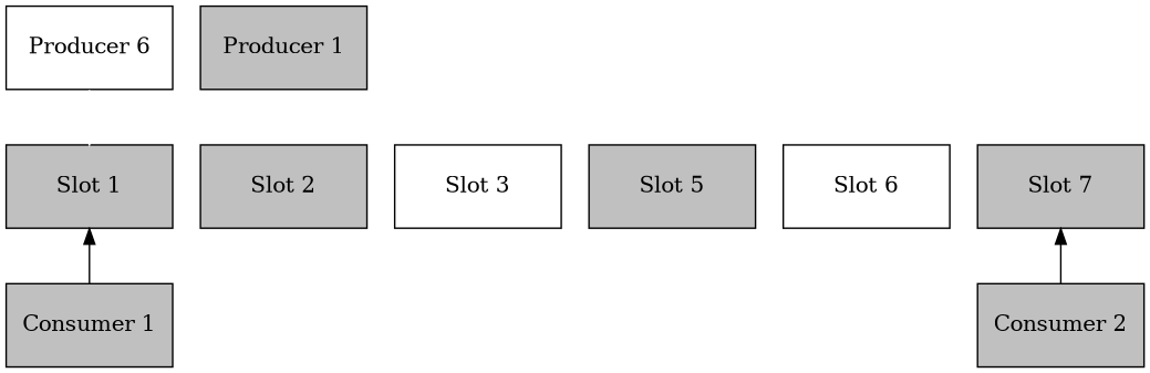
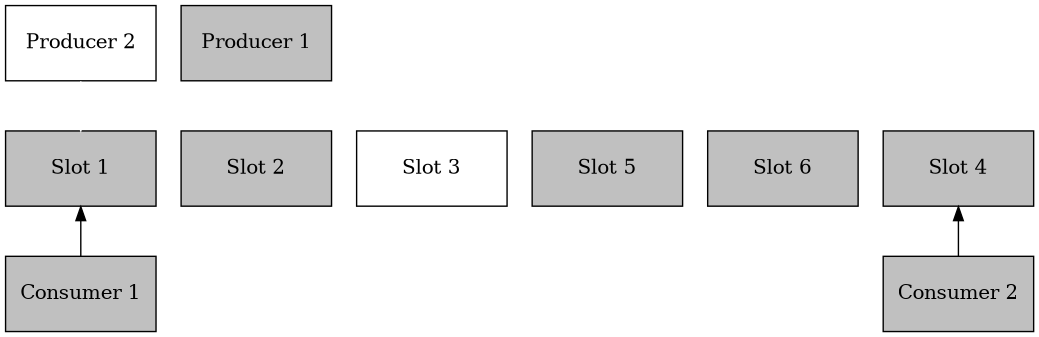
  digraph {
    node [fillcolor=gray fixedsize=true shape=rect style=filled]
    n1 [height=0.75 label="Slot 1" width=1.5]
    n2 [height=0.75 label="Slot 2" width=1.5]
    n3 [fillcolor=white height=0.75 label="Slot 3" width=1.5]
    n4 [height=0.75 label="Slot 5" width=1.5]
-   n5 [fillcolor=white height=0.75 label="Slot 6" width=1.5]
-   n6 [height=0.75 label="Slot 7" width=1.5]
+   n5 [height=0.75 label="Slot 6" width=1.5]
+   n6 [height=0.75 label="Slot 4" width=1.5]
    n7 [height=0.75 label="Consumer 2" width=1.5]
    n8 [height=0.75 label="Consumer 1" width=1.5]
    n9 [height=0.75 label="Producer 1" width=1.5]
-   n10 [fillcolor=white height=0.75 label="Producer 6" width=1.5]
+   n10 [fillcolor=white height=0.75 label="Producer 2" width=1.5]
    subgraph sub_1 {
      rank=same
      n1
      n2
      n3
      n4
      n5
      n6
    }
    subgraph sub_2 {
      rank=max
      n7
      n8
    }
    n7 -> n6
    n8 -> n1
    n10 -> n1 [color=white]
  }
